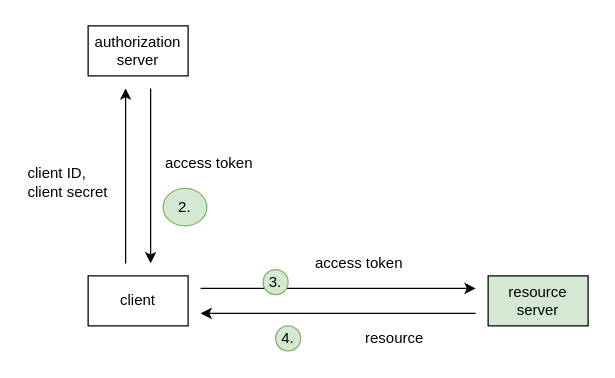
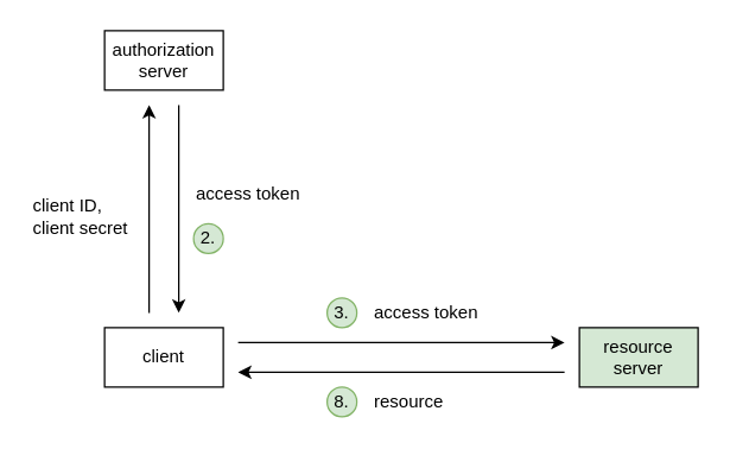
  <mxCell id="0" />
  <mxCell id="1" parent="0" />
  <mxCell id="2" value="client" style="rounded=0;whiteSpace=wrap;html=1;" parent="1" vertex="1"><mxGeometry x="70" y="220" width="80" height="40" as="geometry" /></mxCell>
  <mxCell id="3" value="resource server" style="rounded=0;whiteSpace=wrap;html=1;fillColor=#d5e8d4;" parent="1" vertex="1"><mxGeometry x="390" y="220" width="80" height="40" as="geometry" /></mxCell>
  <mxCell id="4" value="authorization server" style="rounded=0;whiteSpace=wrap;html=1;" parent="1" vertex="1"><mxGeometry x="70" y="20" width="80" height="40" as="geometry" /></mxCell>
  <mxCell id="5" value="" style="endArrow=classic;html=1;" parent="1" edge="1"><mxGeometry width="50" height="50" relative="1" as="geometry"><mxPoint x="100" y="210" as="sourcePoint" /><mxPoint x="100" y="70" as="targetPoint" /></mxGeometry></mxCell>
  <mxCell id="6" value="" style="endArrow=none;html=1;startArrow=classic;startFill=1;endFill=0;" parent="1" edge="1"><mxGeometry width="50" height="50" relative="1" as="geometry"><mxPoint x="120" y="210" as="sourcePoint" /><mxPoint x="120" y="70" as="targetPoint" /></mxGeometry></mxCell>
- <mxCell id="7" value="2." style="ellipse;whiteSpace=wrap;html=1;aspect=fixed;fillColor=#d5e8d4;strokeColor=#82b366;" parent="1" vertex="1"><mxGeometry x="130" y="150" width="35" height="30" as="geometry" /></mxCell>
+ <mxCell id="7" value="2." style="ellipse;whiteSpace=wrap;html=1;aspect=fixed;fillColor=#d5e8d4;strokeColor=#82b366;" parent="1" vertex="1"><mxGeometry x="130" y="150" width="20" height="20" as="geometry" /></mxCell>
  <mxCell id="8" value="client ID, client secret" style="text;html=1;strokeColor=none;fillColor=none;align=left;verticalAlign=middle;whiteSpace=wrap;rounded=0;" parent="1" vertex="1"><mxGeometry x="20" y="130" width="70" height="30" as="geometry" /></mxCell>
  <mxCell id="9" value="access token" style="text;html=1;strokeColor=none;fillColor=none;align=left;verticalAlign=middle;whiteSpace=wrap;rounded=0;" parent="1" vertex="1"><mxGeometry x="130" y="120" width="75" height="20" as="geometry" /></mxCell>
  <mxCell id="10" value="" style="endArrow=classic;html=1;" parent="1" edge="1"><mxGeometry width="50" height="50" relative="1" as="geometry"><mxPoint x="160" y="230" as="sourcePoint" /><mxPoint x="380" y="230" as="targetPoint" /></mxGeometry></mxCell>
  <mxCell id="11" value="access token" style="text;html=1;strokeColor=none;fillColor=none;align=left;verticalAlign=middle;whiteSpace=wrap;rounded=0;" parent="1" vertex="1"><mxGeometry x="250" y="200" width="75" height="20" as="geometry" /></mxCell>
- <mxCell id="12" value="3." style="ellipse;whiteSpace=wrap;html=1;aspect=fixed;fillColor=#d5e8d4;strokeColor=#82b366;" parent="1" vertex="1"><mxGeometry x="210" y="215" width="20" height="20" as="geometry" /></mxCell>
+ <mxCell id="12" value="3." style="ellipse;whiteSpace=wrap;html=1;aspect=fixed;fillColor=#d5e8d4;strokeColor=#82b366;" parent="1" vertex="1"><mxGeometry x="220" y="200" width="20" height="20" as="geometry" /></mxCell>
  <mxCell id="13" value="" style="endArrow=none;html=1;endFill=0;startArrow=classic;startFill=1;" parent="1" edge="1"><mxGeometry width="50" height="50" relative="1" as="geometry"><mxPoint x="160" y="250" as="sourcePoint" /><mxPoint x="380" y="250" as="targetPoint" /></mxGeometry></mxCell>
- <mxCell id="14" value="4." style="ellipse;whiteSpace=wrap;html=1;aspect=fixed;fillColor=#d5e8d4;strokeColor=#82b366;" parent="1" vertex="1"><mxGeometry x="220" y="260" width="20" height="20" as="geometry" /></mxCell>
- <mxCell id="15" value="resource" style="text;html=1;strokeColor=none;fillColor=none;align=left;verticalAlign=middle;whiteSpace=wrap;rounded=0;" parent="1" vertex="1"><mxGeometry x="290" y="260" width="75" height="20" as="geometry" /></mxCell>
+ <mxCell id="14" value="8." style="ellipse;whiteSpace=wrap;html=1;aspect=fixed;fillColor=#d5e8d4;strokeColor=#82b366;" parent="1" vertex="1"><mxGeometry x="220" y="260" width="20" height="20" as="geometry" /></mxCell>
+ <mxCell id="15" value="resource" style="text;html=1;strokeColor=none;fillColor=none;align=left;verticalAlign=middle;whiteSpace=wrap;rounded=0;" parent="1" vertex="1"><mxGeometry x="250" y="260" width="75" height="20" as="geometry" /></mxCell>
